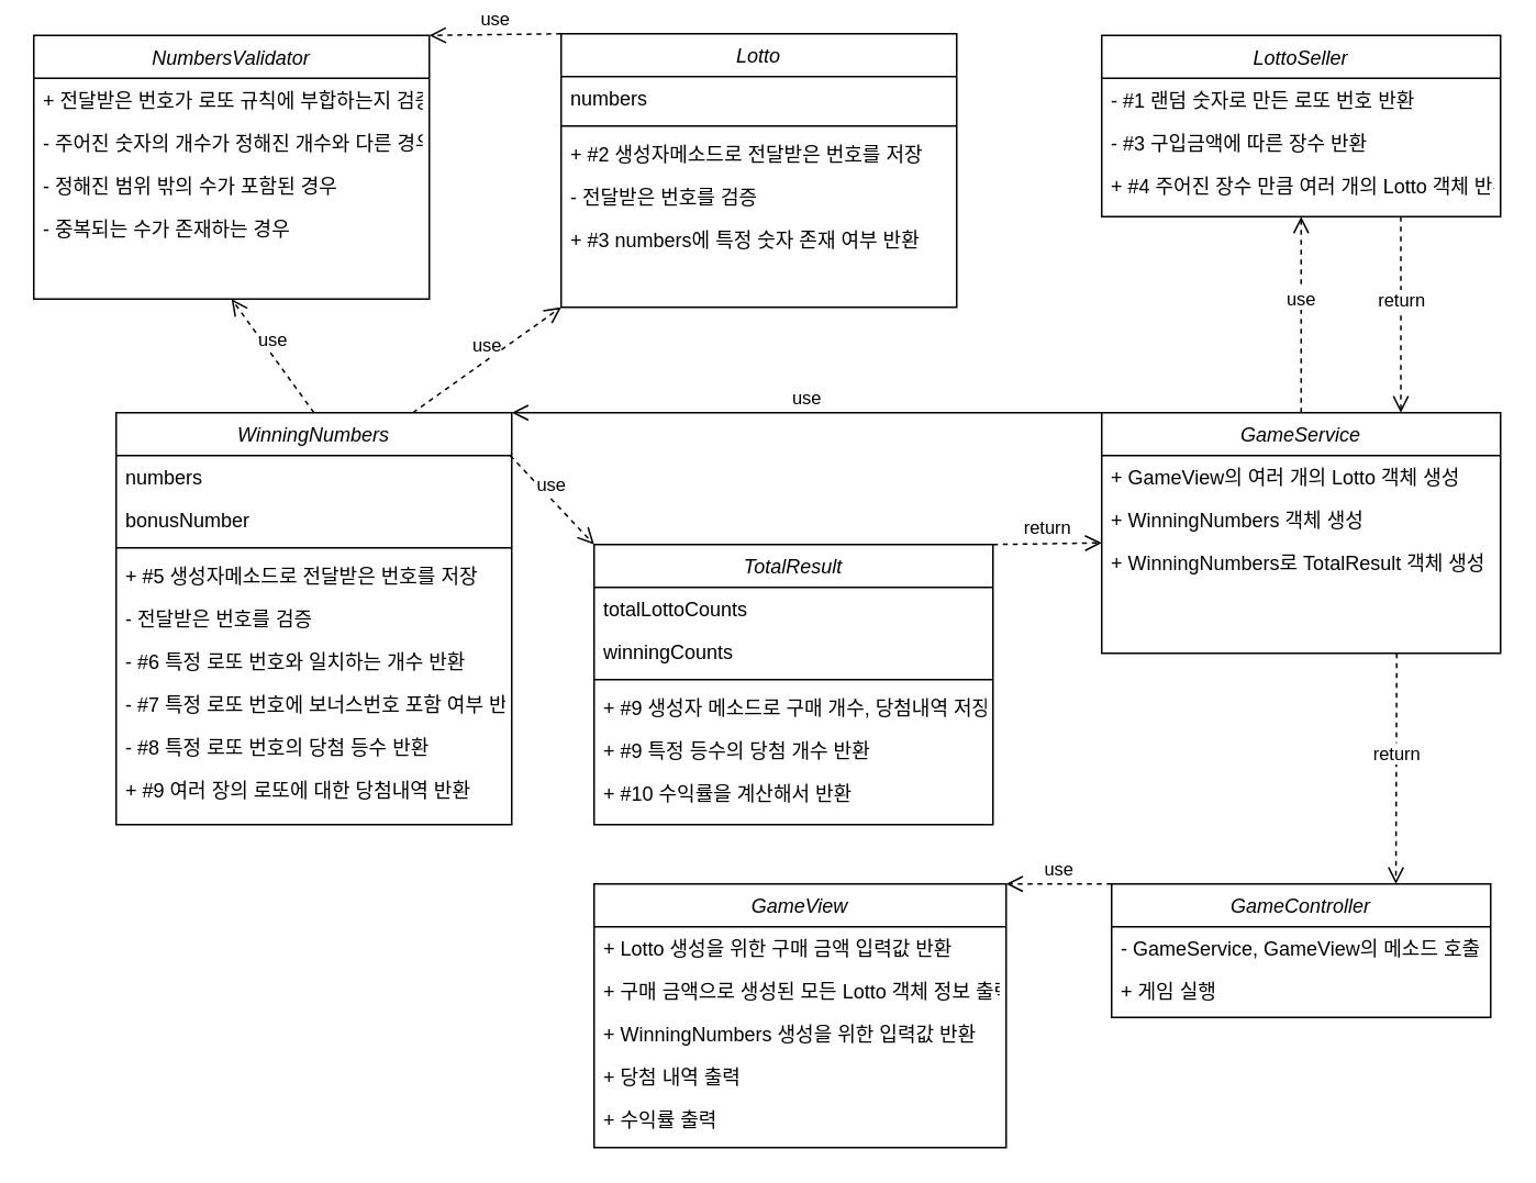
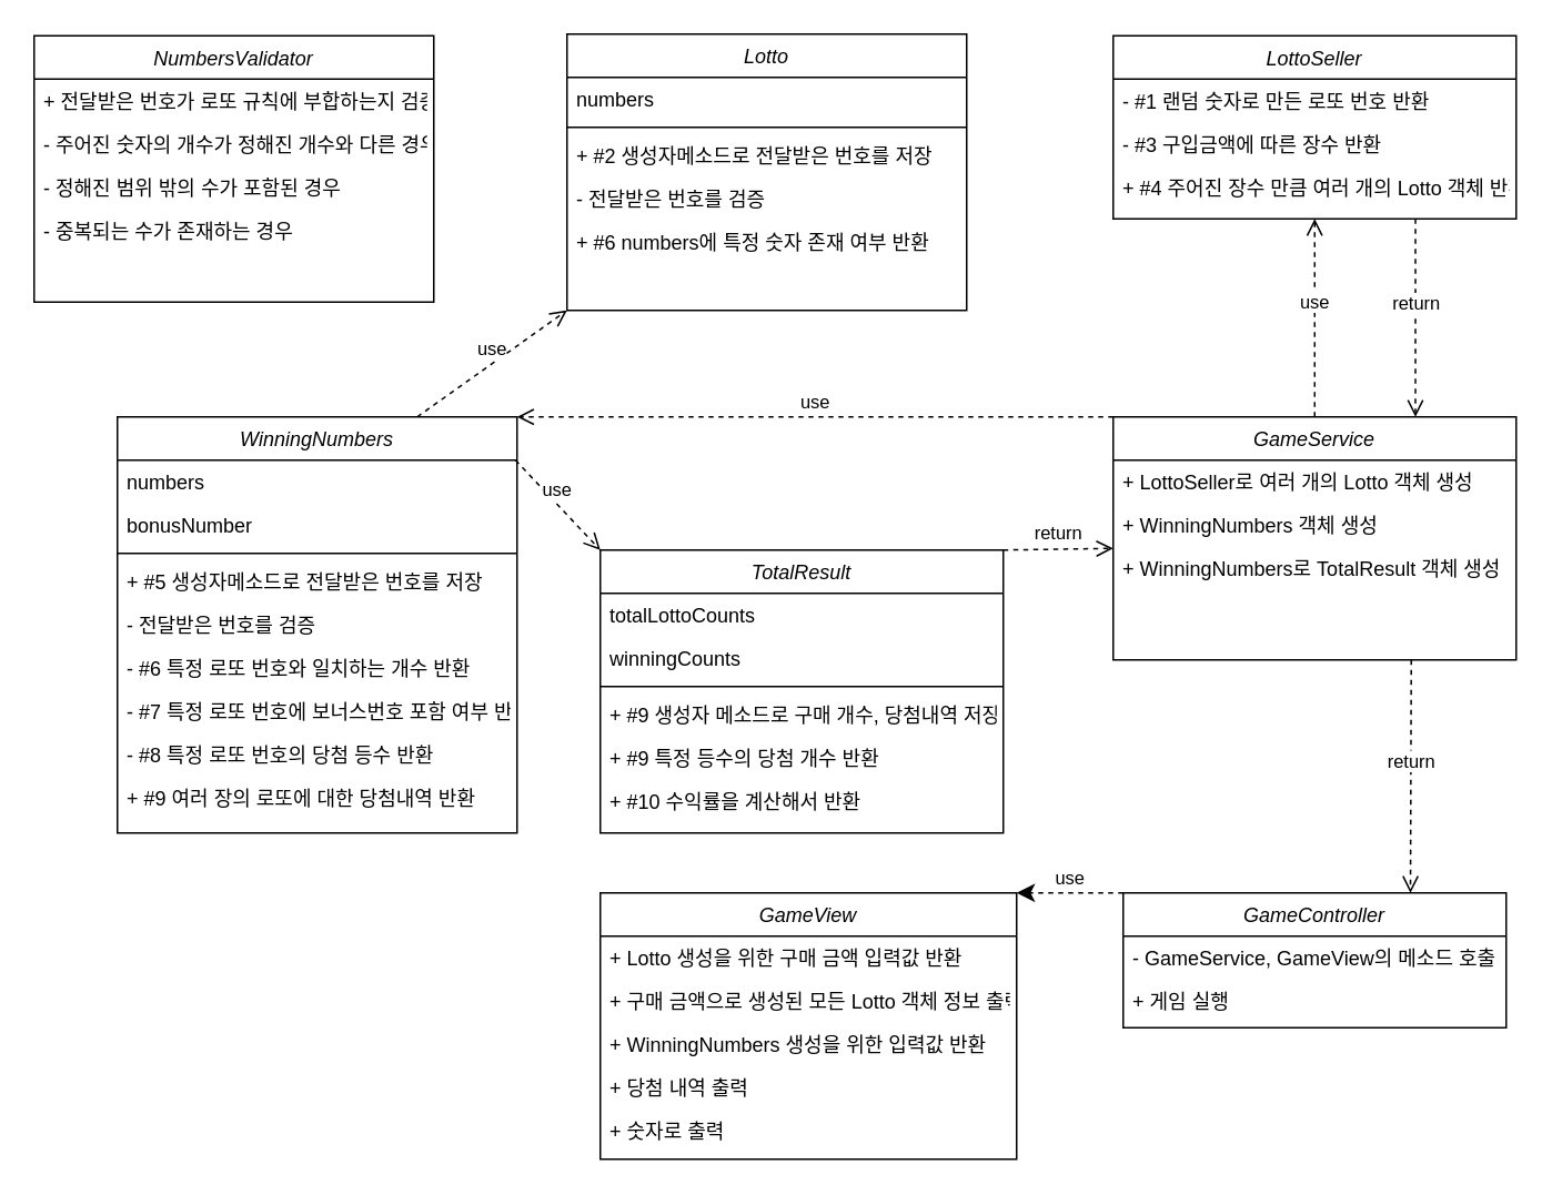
  <mxCell id="0" />
  <mxCell id="1" parent="0" />
  <mxCell id="2" value="Lotto" style="swimlane;fontStyle=2;align=center;verticalAlign=top;childLayout=stackLayout;horizontal=1;startSize=26;horizontalStack=0;resizeParent=1;resizeLast=0;collapsible=1;marginBottom=0;rounded=0;shadow=0;strokeWidth=1;" parent="1" vertex="1"><mxGeometry x="340" y="20" width="240" height="166" as="geometry"><mxRectangle x="230" y="140" width="160" height="26" as="alternateBounds" /></mxGeometry></mxCell>
  <mxCell id="3" value="numbers" style="text;align=left;verticalAlign=top;spacingLeft=4;spacingRight=4;overflow=hidden;rotatable=0;points=[[0,0.5],[1,0.5]];portConstraint=eastwest;" parent="2" vertex="1"><mxGeometry y="26" width="240" height="26" as="geometry" /></mxCell>
  <mxCell id="4" value="" style="line;html=1;strokeWidth=1;align=left;verticalAlign=middle;spacingTop=-1;spacingLeft=3;spacingRight=3;rotatable=0;labelPosition=right;points=[];portConstraint=eastwest;" parent="2" vertex="1"><mxGeometry y="52" width="240" height="8" as="geometry" /></mxCell>
  <mxCell id="5" value="+ #2 생성자메소드로 전달받은 번호를 저장&#10;" style="text;align=left;verticalAlign=top;spacingLeft=4;spacingRight=4;overflow=hidden;rotatable=0;points=[[0,0.5],[1,0.5]];portConstraint=eastwest;" parent="2" vertex="1"><mxGeometry y="60" width="240" height="26" as="geometry" /></mxCell>
  <mxCell id="6" value="- 전달받은 번호를 검증&#10;" style="text;align=left;verticalAlign=top;spacingLeft=4;spacingRight=4;overflow=hidden;rotatable=0;points=[[0,0.5],[1,0.5]];portConstraint=eastwest;" vertex="1" parent="2"><mxGeometry y="86" width="240" height="26" as="geometry" /></mxCell>
- <mxCell id="7" value="+ #3 numbers에 특정 숫자 존재 여부 반환" style="text;align=left;verticalAlign=top;spacingLeft=4;spacingRight=4;overflow=hidden;rotatable=0;points=[[0,0.5],[1,0.5]];portConstraint=eastwest;" vertex="1" parent="2"><mxGeometry y="112" width="240" height="26" as="geometry" /></mxCell>
+ <mxCell id="7" value="+ #6 numbers에 특정 숫자 존재 여부 반환" style="text;align=left;verticalAlign=top;spacingLeft=4;spacingRight=4;overflow=hidden;rotatable=0;points=[[0,0.5],[1,0.5]];portConstraint=eastwest;" vertex="1" parent="2"><mxGeometry y="112" width="240" height="26" as="geometry" /></mxCell>
  <mxCell id="8" value="LottoSeller" style="swimlane;fontStyle=2;align=center;verticalAlign=top;childLayout=stackLayout;horizontal=1;startSize=26;horizontalStack=0;resizeParent=1;resizeLast=0;collapsible=1;marginBottom=0;rounded=0;shadow=0;strokeWidth=1;" parent="1" vertex="1"><mxGeometry x="668" y="21" width="242" height="110" as="geometry"><mxRectangle x="550" y="140" width="160" height="26" as="alternateBounds" /></mxGeometry></mxCell>
  <mxCell id="9" value="- #1 랜덤 숫자로 만든 로또 번호 반환&#10;" style="text;align=left;verticalAlign=top;spacingLeft=4;spacingRight=4;overflow=hidden;rotatable=0;points=[[0,0.5],[1,0.5]];portConstraint=eastwest;" parent="8" vertex="1"><mxGeometry y="26" width="242" height="26" as="geometry" /></mxCell>
  <mxCell id="10" value="- #3 구입금액에 따른 장수 반환&#10;" style="text;align=left;verticalAlign=top;spacingLeft=4;spacingRight=4;overflow=hidden;rotatable=0;points=[[0,0.5],[1,0.5]];portConstraint=eastwest;" parent="8" vertex="1"><mxGeometry y="52" width="242" height="26" as="geometry" /></mxCell>
  <mxCell id="11" value="+ #4 주어진 장수 만큼 여러 개의 Lotto 객체 반환&#10;" style="text;align=left;verticalAlign=top;spacingLeft=4;spacingRight=4;overflow=hidden;rotatable=0;points=[[0,0.5],[1,0.5]];portConstraint=eastwest;rounded=0;shadow=0;html=0;" vertex="1" parent="8"><mxGeometry y="78" width="242" height="26" as="geometry" /></mxCell>
  <mxCell id="12" value="WinningNumbers" style="swimlane;fontStyle=2;align=center;verticalAlign=top;childLayout=stackLayout;horizontal=1;startSize=26;horizontalStack=0;resizeParent=1;resizeLast=0;collapsible=1;marginBottom=0;rounded=0;shadow=0;strokeWidth=1;" vertex="1" parent="1"><mxGeometry x="70" y="250" width="240" height="250" as="geometry"><mxRectangle x="230" y="140" width="160" height="26" as="alternateBounds" /></mxGeometry></mxCell>
  <mxCell id="13" value="numbers" style="text;align=left;verticalAlign=top;spacingLeft=4;spacingRight=4;overflow=hidden;rotatable=0;points=[[0,0.5],[1,0.5]];portConstraint=eastwest;" vertex="1" parent="12"><mxGeometry y="26" width="240" height="26" as="geometry" /></mxCell>
  <mxCell id="14" value="bonusNumber" style="text;align=left;verticalAlign=top;spacingLeft=4;spacingRight=4;overflow=hidden;rotatable=0;points=[[0,0.5],[1,0.5]];portConstraint=eastwest;" vertex="1" parent="12"><mxGeometry y="52" width="240" height="26" as="geometry" /></mxCell>
  <mxCell id="15" value="" style="line;html=1;strokeWidth=1;align=left;verticalAlign=middle;spacingTop=-1;spacingLeft=3;spacingRight=3;rotatable=0;labelPosition=right;points=[];portConstraint=eastwest;" vertex="1" parent="12"><mxGeometry y="78" width="240" height="8" as="geometry" /></mxCell>
  <mxCell id="16" value="+ #5 생성자메소드로 전달받은 번호를 저장" style="text;align=left;verticalAlign=top;spacingLeft=4;spacingRight=4;overflow=hidden;rotatable=0;points=[[0,0.5],[1,0.5]];portConstraint=eastwest;" vertex="1" parent="12"><mxGeometry y="86" width="240" height="26" as="geometry" /></mxCell>
  <mxCell id="17" value="- 전달받은 번호를 검증" style="text;align=left;verticalAlign=top;spacingLeft=4;spacingRight=4;overflow=hidden;rotatable=0;points=[[0,0.5],[1,0.5]];portConstraint=eastwest;" vertex="1" parent="12"><mxGeometry y="112" width="240" height="26" as="geometry" /></mxCell>
  <mxCell id="18" value="- #6 특정 로또 번호와 일치하는 개수 반환" style="text;align=left;verticalAlign=top;spacingLeft=4;spacingRight=4;overflow=hidden;rotatable=0;points=[[0,0.5],[1,0.5]];portConstraint=eastwest;" vertex="1" parent="12"><mxGeometry y="138" width="240" height="26" as="geometry" /></mxCell>
  <mxCell id="19" value="- #7 특정 로또 번호에 보너스번호 포함 여부 반환" style="text;align=left;verticalAlign=top;spacingLeft=4;spacingRight=4;overflow=hidden;rotatable=0;points=[[0,0.5],[1,0.5]];portConstraint=eastwest;" vertex="1" parent="12"><mxGeometry y="164" width="240" height="26" as="geometry" /></mxCell>
  <mxCell id="20" value="- #8 특정 로또 번호의 당첨 등수 반환" style="text;align=left;verticalAlign=top;spacingLeft=4;spacingRight=4;overflow=hidden;rotatable=0;points=[[0,0.5],[1,0.5]];portConstraint=eastwest;" vertex="1" parent="12"><mxGeometry y="190" width="240" height="26" as="geometry" /></mxCell>
  <mxCell id="21" value="+ #9 여러 장의 로또에 대한 당첨내역 반환" style="text;align=left;verticalAlign=top;spacingLeft=4;spacingRight=4;overflow=hidden;rotatable=0;points=[[0,0.5],[1,0.5]];portConstraint=eastwest;" vertex="1" parent="12"><mxGeometry y="216" width="240" height="26" as="geometry" /></mxCell>
  <mxCell id="22" value="NumbersValidator" style="swimlane;fontStyle=2;align=center;verticalAlign=top;childLayout=stackLayout;horizontal=1;startSize=26;horizontalStack=0;resizeParent=1;resizeLast=0;collapsible=1;marginBottom=0;rounded=0;shadow=0;strokeWidth=1;" vertex="1" parent="1"><mxGeometry x="20" y="21" width="240" height="160" as="geometry"><mxRectangle x="230" y="140" width="160" height="26" as="alternateBounds" /></mxGeometry></mxCell>
  <mxCell id="23" value="+ 전달받은 번호가 로또 규칙에 부합하는지 검증" style="text;align=left;verticalAlign=top;spacingLeft=4;spacingRight=4;overflow=hidden;rotatable=0;points=[[0,0.5],[1,0.5]];portConstraint=eastwest;" vertex="1" parent="22"><mxGeometry y="26" width="240" height="26" as="geometry" /></mxCell>
  <mxCell id="24" value="- 주어진 숫자의 개수가 정해진 개수와 다른 경우" style="text;align=left;verticalAlign=top;spacingLeft=4;spacingRight=4;overflow=hidden;rotatable=0;points=[[0,0.5],[1,0.5]];portConstraint=eastwest;" vertex="1" parent="22"><mxGeometry y="52" width="240" height="26" as="geometry" /></mxCell>
  <mxCell id="25" value="- 정해진 범위 밖의 수가 포함된 경우" style="text;align=left;verticalAlign=top;spacingLeft=4;spacingRight=4;overflow=hidden;rotatable=0;points=[[0,0.5],[1,0.5]];portConstraint=eastwest;" vertex="1" parent="22"><mxGeometry y="78" width="240" height="26" as="geometry" /></mxCell>
  <mxCell id="26" value="- 중복되는 수가 존재하는 경우" style="text;align=left;verticalAlign=top;spacingLeft=4;spacingRight=4;overflow=hidden;rotatable=0;points=[[0,0.5],[1,0.5]];portConstraint=eastwest;" vertex="1" parent="22"><mxGeometry y="104" width="240" height="26" as="geometry" /></mxCell>
- <mxCell id="27" value="use" style="html=1;verticalAlign=bottom;endArrow=open;dashed=1;endSize=8;rounded=0;exitX=0;exitY=0;exitDx=0;exitDy=0;entryX=1;entryY=0;entryDx=0;entryDy=0;" edge="1" parent="1" source="2" target="22"><mxGeometry relative="1" as="geometry"><mxPoint x="270" y="100" as="sourcePoint" /><mxPoint x="190" y="100" as="targetPoint" /></mxGeometry></mxCell>
- <mxCell id="28" value="use" style="html=1;verticalAlign=bottom;endArrow=open;dashed=1;endSize=8;rounded=0;entryX=0.5;entryY=1;entryDx=0;entryDy=0;exitX=0.5;exitY=0;exitDx=0;exitDy=0;" edge="1" parent="1" source="12" target="22"><mxGeometry relative="1" as="geometry"><mxPoint x="260" y="246" as="sourcePoint" /><mxPoint x="510" y="110" as="targetPoint" /></mxGeometry></mxCell>
  <mxCell id="29" value="use" style="html=1;verticalAlign=bottom;endArrow=open;dashed=1;endSize=8;rounded=0;entryX=0;entryY=1;entryDx=0;entryDy=0;exitX=0.75;exitY=0;exitDx=0;exitDy=0;" edge="1" parent="1" source="12" target="2"><mxGeometry relative="1" as="geometry"><mxPoint x="310" y="246" as="sourcePoint" /><mxPoint x="510" y="120" as="targetPoint" /></mxGeometry></mxCell>
  <mxCell id="30" value="GameService" style="swimlane;fontStyle=2;align=center;verticalAlign=top;childLayout=stackLayout;horizontal=1;startSize=26;horizontalStack=0;resizeParent=1;resizeLast=0;collapsible=1;marginBottom=0;rounded=0;shadow=0;strokeWidth=1;" vertex="1" parent="1"><mxGeometry x="668" y="250" width="242" height="146" as="geometry"><mxRectangle x="550" y="140" width="160" height="26" as="alternateBounds" /></mxGeometry></mxCell>
- <mxCell id="31" value="+ GameView의 여러 개의 Lotto 객체 생성" style="text;align=left;verticalAlign=top;spacingLeft=4;spacingRight=4;overflow=hidden;rotatable=0;points=[[0,0.5],[1,0.5]];portConstraint=eastwest;" vertex="1" parent="30"><mxGeometry y="26" width="242" height="26" as="geometry" /></mxCell>
+ <mxCell id="31" value="+ LottoSeller로 여러 개의 Lotto 객체 생성" style="text;align=left;verticalAlign=top;spacingLeft=4;spacingRight=4;overflow=hidden;rotatable=0;points=[[0,0.5],[1,0.5]];portConstraint=eastwest;" vertex="1" parent="30"><mxGeometry y="26" width="242" height="26" as="geometry" /></mxCell>
  <mxCell id="32" value="+ WinningNumbers 객체 생성" style="text;align=left;verticalAlign=top;spacingLeft=4;spacingRight=4;overflow=hidden;rotatable=0;points=[[0,0.5],[1,0.5]];portConstraint=eastwest;" vertex="1" parent="30"><mxGeometry y="52" width="242" height="26" as="geometry" /></mxCell>
  <mxCell id="33" value="+ WinningNumbers로 TotalResult 객체 생성" style="text;align=left;verticalAlign=top;spacingLeft=4;spacingRight=4;overflow=hidden;rotatable=0;points=[[0,0.5],[1,0.5]];portConstraint=eastwest;rounded=0;shadow=0;html=0;" vertex="1" parent="30"><mxGeometry y="78" width="242" height="26" as="geometry" /></mxCell>
  <mxCell id="34" value="GameView" style="swimlane;fontStyle=2;align=center;verticalAlign=top;childLayout=stackLayout;horizontal=1;startSize=26;horizontalStack=0;resizeParent=1;resizeLast=0;collapsible=1;marginBottom=0;rounded=0;shadow=0;strokeWidth=1;" vertex="1" parent="1"><mxGeometry x="360" y="536" width="250" height="160" as="geometry"><mxRectangle x="550" y="140" width="160" height="26" as="alternateBounds" /></mxGeometry></mxCell>
  <mxCell id="35" value="+ Lotto 생성을 위한 구매 금액 입력값 반환" style="text;align=left;verticalAlign=top;spacingLeft=4;spacingRight=4;overflow=hidden;rotatable=0;points=[[0,0.5],[1,0.5]];portConstraint=eastwest;" vertex="1" parent="34"><mxGeometry y="26" width="250" height="26" as="geometry" /></mxCell>
  <mxCell id="36" value="+ 구매 금액으로 생성된 모든 Lotto 객체 정보 출력" style="text;align=left;verticalAlign=top;spacingLeft=4;spacingRight=4;overflow=hidden;rotatable=0;points=[[0,0.5],[1,0.5]];portConstraint=eastwest;" vertex="1" parent="34"><mxGeometry y="52" width="250" height="26" as="geometry" /></mxCell>
  <mxCell id="37" value="+ WinningNumbers 생성을 위한 입력값 반환" style="text;align=left;verticalAlign=top;spacingLeft=4;spacingRight=4;overflow=hidden;rotatable=0;points=[[0,0.5],[1,0.5]];portConstraint=eastwest;rounded=0;shadow=0;html=0;" vertex="1" parent="34"><mxGeometry y="78" width="250" height="26" as="geometry" /></mxCell>
  <mxCell id="38" value="+ 당첨 내역 출력&#10;" style="text;align=left;verticalAlign=top;spacingLeft=4;spacingRight=4;overflow=hidden;rotatable=0;points=[[0,0.5],[1,0.5]];portConstraint=eastwest;rounded=0;shadow=0;html=0;" vertex="1" parent="34"><mxGeometry y="104" width="250" height="26" as="geometry" /></mxCell>
- <mxCell id="39" value="+ 수익률 출력&#10;" style="text;align=left;verticalAlign=top;spacingLeft=4;spacingRight=4;overflow=hidden;rotatable=0;points=[[0,0.5],[1,0.5]];portConstraint=eastwest;rounded=0;shadow=0;html=0;" vertex="1" parent="34"><mxGeometry y="130" width="250" height="26" as="geometry" /></mxCell>
+ <mxCell id="39" value="+ 숫자로 출력&#10;" style="text;align=left;verticalAlign=top;spacingLeft=4;spacingRight=4;overflow=hidden;rotatable=0;points=[[0,0.5],[1,0.5]];portConstraint=eastwest;rounded=0;shadow=0;html=0;" vertex="1" parent="34"><mxGeometry y="130" width="250" height="26" as="geometry" /></mxCell>
  <mxCell id="40" value="use" style="html=1;verticalAlign=bottom;endArrow=open;dashed=1;endSize=8;rounded=0;exitX=0.5;exitY=0;exitDx=0;exitDy=0;entryX=0.5;entryY=1;entryDx=0;entryDy=0;" edge="1" parent="1" source="30" target="8"><mxGeometry relative="1" as="geometry"><mxPoint x="550" y="216" as="sourcePoint" /><mxPoint x="470" y="216" as="targetPoint" /></mxGeometry></mxCell>
- <mxCell id="41" value="use" style="html=1;verticalAlign=bottom;endArrow=open;dashed=0;endSize=8;rounded=0;exitX=0;exitY=0;exitDx=0;exitDy=0;entryX=1;entryY=0;entryDx=0;entryDy=0;" edge="1" parent="1" source="30" target="12"><mxGeometry relative="1" as="geometry"><mxPoint x="550" y="216" as="sourcePoint" /><mxPoint x="470" y="216" as="targetPoint" /></mxGeometry></mxCell>
+ <mxCell id="41" value="use" style="html=1;verticalAlign=bottom;endArrow=open;dashed=1;endSize=8;rounded=0;exitX=0;exitY=0;exitDx=0;exitDy=0;entryX=1;entryY=0;entryDx=0;entryDy=0;" edge="1" parent="1" source="30" target="12"><mxGeometry relative="1" as="geometry"><mxPoint x="550" y="216" as="sourcePoint" /><mxPoint x="470" y="216" as="targetPoint" /></mxGeometry></mxCell>
  <mxCell id="42" value="GameController" style="swimlane;fontStyle=2;align=center;verticalAlign=top;childLayout=stackLayout;horizontal=1;startSize=26;horizontalStack=0;resizeParent=1;resizeLast=0;collapsible=1;marginBottom=0;rounded=0;shadow=0;strokeWidth=1;" vertex="1" parent="1"><mxGeometry x="674" y="536" width="230" height="81" as="geometry"><mxRectangle x="550" y="140" width="160" height="26" as="alternateBounds" /></mxGeometry></mxCell>
  <mxCell id="43" value="- GameService, GameView의 메소드 호출" style="text;align=left;verticalAlign=top;spacingLeft=4;spacingRight=4;overflow=hidden;rotatable=0;points=[[0,0.5],[1,0.5]];portConstraint=eastwest;" vertex="1" parent="42"><mxGeometry y="26" width="230" height="26" as="geometry" /></mxCell>
  <mxCell id="44" value="+ 게임 실행" style="text;align=left;verticalAlign=top;spacingLeft=4;spacingRight=4;overflow=hidden;rotatable=0;points=[[0,0.5],[1,0.5]];portConstraint=eastwest;" vertex="1" parent="42"><mxGeometry y="52" width="230" height="26" as="geometry" /></mxCell>
- <mxCell id="45" value="use" style="html=1;verticalAlign=bottom;endArrow=open;dashed=1;endSize=8;rounded=0;exitX=0;exitY=0;exitDx=0;exitDy=0;entryX=1;entryY=0;entryDx=0;entryDy=0;" edge="1" parent="1" source="42" target="34"><mxGeometry relative="1" as="geometry"><mxPoint x="550" y="216" as="sourcePoint" /><mxPoint x="470" y="216" as="targetPoint" /></mxGeometry></mxCell>
+ <mxCell id="45" value="use" style="html=1;verticalAlign=bottom;endArrow=classic;dashed=1;endSize=8;rounded=0;exitX=0;exitY=0;exitDx=0;exitDy=0;entryX=1;entryY=0;entryDx=0;entryDy=0;" edge="1" parent="1" source="42" target="34"><mxGeometry relative="1" as="geometry"><mxPoint x="550" y="216" as="sourcePoint" /><mxPoint x="470" y="216" as="targetPoint" /></mxGeometry></mxCell>
  <mxCell id="46" value="return" style="html=1;verticalAlign=bottom;endArrow=open;dashed=1;endSize=8;rounded=0;entryX=0.75;entryY=0;entryDx=0;entryDy=0;exitX=0.75;exitY=1;exitDx=0;exitDy=0;" edge="1" parent="1" source="8" target="30"><mxGeometry relative="1" as="geometry"><mxPoint x="880" y="131" as="sourcePoint" /><mxPoint x="470" y="216" as="targetPoint" /></mxGeometry></mxCell>
  <mxCell id="47" value="return" style="html=1;verticalAlign=bottom;endArrow=open;dashed=1;endSize=8;rounded=0;entryX=0.75;entryY=0;entryDx=0;entryDy=0;" edge="1" parent="1" target="42"><mxGeometry relative="1" as="geometry"><mxPoint x="847" y="396" as="sourcePoint" /><mxPoint x="850" y="526" as="targetPoint" /></mxGeometry></mxCell>
  <mxCell id="48" value="TotalResult" style="swimlane;fontStyle=2;align=center;verticalAlign=top;childLayout=stackLayout;horizontal=1;startSize=26;horizontalStack=0;resizeParent=1;resizeLast=0;collapsible=1;marginBottom=0;rounded=0;shadow=0;strokeWidth=1;" vertex="1" parent="1"><mxGeometry x="360" y="330" width="242" height="170" as="geometry"><mxRectangle x="230" y="140" width="160" height="26" as="alternateBounds" /></mxGeometry></mxCell>
  <mxCell id="49" value="totalLottoCounts" style="text;align=left;verticalAlign=top;spacingLeft=4;spacingRight=4;overflow=hidden;rotatable=0;points=[[0,0.5],[1,0.5]];portConstraint=eastwest;" vertex="1" parent="48"><mxGeometry y="26" width="242" height="26" as="geometry" /></mxCell>
  <mxCell id="50" value="winningCounts" style="text;align=left;verticalAlign=top;spacingLeft=4;spacingRight=4;overflow=hidden;rotatable=0;points=[[0,0.5],[1,0.5]];portConstraint=eastwest;" vertex="1" parent="48"><mxGeometry y="52" width="242" height="26" as="geometry" /></mxCell>
  <mxCell id="51" value="" style="line;html=1;strokeWidth=1;align=left;verticalAlign=middle;spacingTop=-1;spacingLeft=3;spacingRight=3;rotatable=0;labelPosition=right;points=[];portConstraint=eastwest;" vertex="1" parent="48"><mxGeometry y="78" width="242" height="8" as="geometry" /></mxCell>
  <mxCell id="52" value="+ #9 생성자 메소드로 구매 개수, 당첨내역 저장" style="text;align=left;verticalAlign=top;spacingLeft=4;spacingRight=4;overflow=hidden;rotatable=0;points=[[0,0.5],[1,0.5]];portConstraint=eastwest;" vertex="1" parent="48"><mxGeometry y="86" width="242" height="26" as="geometry" /></mxCell>
  <mxCell id="53" value="+ #9 특정 등수의 당첨 개수 반환" style="text;align=left;verticalAlign=top;spacingLeft=4;spacingRight=4;overflow=hidden;rotatable=0;points=[[0,0.5],[1,0.5]];portConstraint=eastwest;" vertex="1" parent="48"><mxGeometry y="112" width="242" height="26" as="geometry" /></mxCell>
  <mxCell id="54" value="+ #10 수익률을 계산해서 반환" style="text;align=left;verticalAlign=top;spacingLeft=4;spacingRight=4;overflow=hidden;rotatable=0;points=[[0,0.5],[1,0.5]];portConstraint=eastwest;" vertex="1" parent="48"><mxGeometry y="138" width="242" height="26" as="geometry" /></mxCell>
  <mxCell id="55" value="use" style="html=1;verticalAlign=bottom;endArrow=open;dashed=1;endSize=8;rounded=0;exitX=0.996;exitY=0;exitDx=0;exitDy=0;exitPerimeter=0;entryX=0;entryY=0;entryDx=0;entryDy=0;" edge="1" parent="1" source="13" target="48"><mxGeometry relative="1" as="geometry"><mxPoint x="550" y="216" as="sourcePoint" /><mxPoint x="470" y="216" as="targetPoint" /></mxGeometry></mxCell>
  <mxCell id="56" value="return" style="html=1;verticalAlign=bottom;endArrow=open;dashed=1;endSize=8;rounded=0;exitX=1;exitY=0;exitDx=0;exitDy=0;entryX=0;entryY=0.038;entryDx=0;entryDy=0;entryPerimeter=0;" edge="1" parent="1" source="48" target="33"><mxGeometry relative="1" as="geometry"><mxPoint x="550" y="216" as="sourcePoint" /><mxPoint x="470" y="216" as="targetPoint" /></mxGeometry></mxCell>
